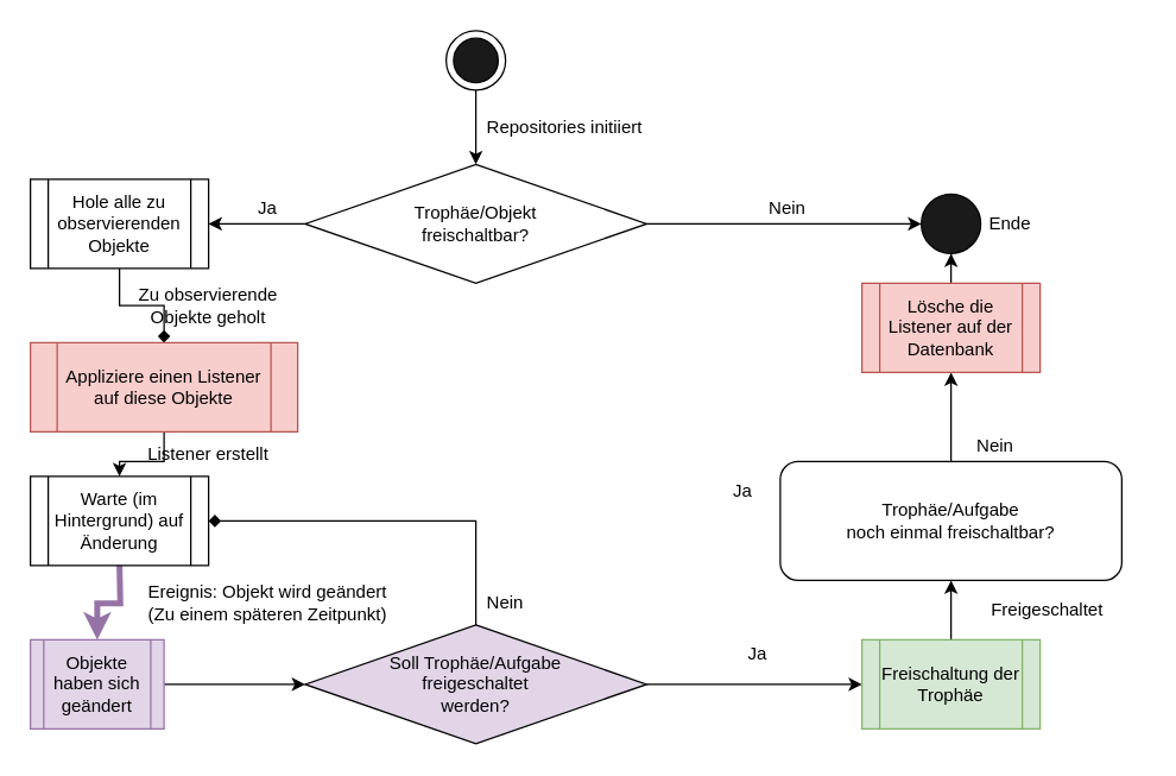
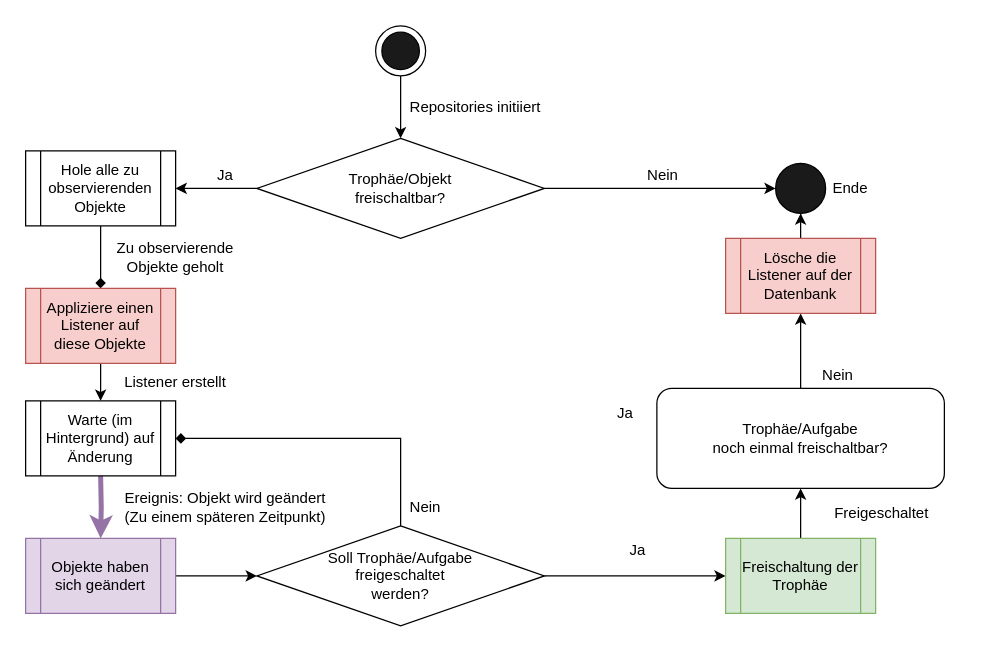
  <mxCell id="0" />
  <mxCell id="1" parent="0" />
  <mxCell id="2" style="edgeStyle=orthogonalEdgeStyle;rounded=0;orthogonalLoop=1;jettySize=auto;html=1;exitX=0.5;exitY=1;exitDx=0;exitDy=0;entryX=0.5;entryY=0;entryDx=0;entryDy=0;" parent="1" source="3" target="7" edge="1"><mxGeometry relative="1" as="geometry" /></mxCell>
  <mxCell id="3" value="" style="ellipse;whiteSpace=wrap;html=1;aspect=fixed;" parent="1" vertex="1"><mxGeometry x="300" y="20" width="40" height="40" as="geometry" /></mxCell>
  <mxCell id="4" value="" style="ellipse;whiteSpace=wrap;html=1;aspect=fixed;fillColor=#1A1A1A;" parent="1" vertex="1"><mxGeometry x="305" y="25" width="30" height="30" as="geometry" /></mxCell>
  <mxCell id="5" style="edgeStyle=orthogonalEdgeStyle;rounded=0;orthogonalLoop=1;jettySize=auto;html=1;entryX=0;entryY=0.5;entryDx=0;entryDy=0;" parent="1" source="7" target="9" edge="1"><mxGeometry relative="1" as="geometry" /></mxCell>
  <mxCell id="6" style="edgeStyle=orthogonalEdgeStyle;rounded=0;orthogonalLoop=1;jettySize=auto;html=1;entryX=1;entryY=0.5;entryDx=0;entryDy=0;" parent="1" source="7" target="12" edge="1"><mxGeometry relative="1" as="geometry" /></mxCell>
  <mxCell id="7" value="Trophäe/Objekt&lt;br&gt;freischaltbar?" style="rhombus;whiteSpace=wrap;html=1;fillColor=#FFFFFF;" parent="1" vertex="1"><mxGeometry x="205" y="110" width="230" height="80" as="geometry" /></mxCell>
  <mxCell id="8" value="Repositories initiiert" style="text;html=1;strokeColor=none;fillColor=none;align=center;verticalAlign=middle;whiteSpace=wrap;rounded=0;" parent="1" vertex="1"><mxGeometry x="325" y="70" width="110" height="30" as="geometry" /></mxCell>
  <mxCell id="9" value="" style="ellipse;whiteSpace=wrap;html=1;aspect=fixed;fillColor=#1A1A1A;" parent="1" vertex="1"><mxGeometry x="620" y="130" width="40" height="40" as="geometry" /></mxCell>
  <mxCell id="10" value="Nein" style="text;html=1;strokeColor=none;fillColor=none;align=center;verticalAlign=middle;whiteSpace=wrap;rounded=0;" parent="1" vertex="1"><mxGeometry x="510" y="130" width="40" height="20" as="geometry" /></mxCell>
  <mxCell id="11" style="edgeStyle=orthogonalEdgeStyle;rounded=0;orthogonalLoop=1;jettySize=auto;html=1;entryX=0.5;entryY=0;entryDx=0;entryDy=0;startArrow=none;startFill=0;endArrow=diamond;" parent="1" source="12" target="15" edge="1"><mxGeometry relative="1" as="geometry" /></mxCell>
  <mxCell id="12" value="Hole alle zu observierenden Objekte" style="shape=process;whiteSpace=wrap;html=1;backgroundOutline=1;" parent="1" vertex="1"><mxGeometry x="20" y="120" width="120" height="60" as="geometry" /></mxCell>
  <mxCell id="13" style="edgeStyle=orthogonalEdgeStyle;rounded=0;orthogonalLoop=1;jettySize=auto;html=1;entryX=0.5;entryY=0;entryDx=0;entryDy=0;startArrow=none;startFill=0;strokeWidth=4;fillColor=#e1d5e7;strokeColor=#9673a6;" parent="1" target="17" edge="1"><mxGeometry relative="1" as="geometry"><mxPoint x="80" y="380" as="sourcePoint" /></mxGeometry></mxCell>
  <mxCell id="14" style="edgeStyle=orthogonalEdgeStyle;rounded=0;orthogonalLoop=1;jettySize=auto;html=1;entryX=0.5;entryY=0;entryDx=0;entryDy=0;startArrow=none;startFill=0;strokeWidth=1;" parent="1" source="15" target="26" edge="1"><mxGeometry relative="1" as="geometry" /></mxCell>
- <mxCell id="15" value="Appliziere einen Listener auf diese Objekte" style="shape=process;whiteSpace=wrap;html=1;backgroundOutline=1;fillColor=#f8cecc;strokeColor=#b85450;" parent="1" vertex="1"><mxGeometry x="20" y="230" width="180" height="60" as="geometry" /></mxCell>
+ <mxCell id="15" value="Appliziere einen Listener auf diese Objekte" style="shape=process;whiteSpace=wrap;html=1;backgroundOutline=1;fillColor=#f8cecc;strokeColor=#b85450;" parent="1" vertex="1"><mxGeometry x="20" y="230" width="120" height="60" as="geometry" /></mxCell>
  <mxCell id="16" style="edgeStyle=orthogonalEdgeStyle;rounded=0;orthogonalLoop=1;jettySize=auto;html=1;entryX=0;entryY=0.5;entryDx=0;entryDy=0;startArrow=none;startFill=0;strokeWidth=1;" parent="1" source="17" target="22" edge="1"><mxGeometry relative="1" as="geometry" /></mxCell>
- <mxCell id="17" value="Objekte haben sich geändert" style="shape=process;whiteSpace=wrap;html=1;backgroundOutline=1;fillColor=#e1d5e7;strokeColor=#9673a6;" parent="1" vertex="1"><mxGeometry x="20" y="430" width="90" height="60" as="geometry" /></mxCell>
+ <mxCell id="17" value="Objekte haben sich geändert" style="shape=process;whiteSpace=wrap;html=1;backgroundOutline=1;fillColor=#e1d5e7;strokeColor=#9673a6;" parent="1" vertex="1"><mxGeometry x="20" y="430" width="120" height="60" as="geometry" /></mxCell>
  <mxCell id="18" value="Ereignis: Objekt wird geändert&lt;br&gt;(Zu einem späteren Zeitpunkt)" style="text;html=1;strokeColor=none;fillColor=none;align=center;verticalAlign=middle;whiteSpace=wrap;rounded=0;" parent="1" vertex="1"><mxGeometry x="90" y="400" width="180" height="10" as="geometry" /></mxCell>
  <mxCell id="19" value="Ende" style="text;html=1;strokeColor=none;fillColor=none;align=center;verticalAlign=middle;whiteSpace=wrap;rounded=0;" parent="1" vertex="1"><mxGeometry x="660" y="140" width="40" height="20" as="geometry" /></mxCell>
  <mxCell id="20" style="edgeStyle=orthogonalEdgeStyle;rounded=0;orthogonalLoop=1;jettySize=auto;html=1;entryX=0;entryY=0.5;entryDx=0;entryDy=0;startArrow=none;startFill=0;strokeWidth=1;" parent="1" source="22" target="24" edge="1"><mxGeometry relative="1" as="geometry" /></mxCell>
  <mxCell id="21" style="edgeStyle=orthogonalEdgeStyle;rounded=0;orthogonalLoop=1;jettySize=auto;html=1;entryX=1;entryY=0.5;entryDx=0;entryDy=0;startArrow=none;startFill=0;strokeWidth=1;endArrow=diamond;" parent="1" source="22" target="26" edge="1"><mxGeometry relative="1" as="geometry"><Array as="points"><mxPoint x="320" y="350" /></Array></mxGeometry></mxCell>
- <mxCell id="22" value="Soll Trophäe/Aufgabe &lt;br&gt;freigeschaltet&lt;br&gt;werden?" style="rhombus;whiteSpace=wrap;html=1;fillColor=#e1d5e7;" parent="1" vertex="1"><mxGeometry x="205" y="420" width="230" height="80" as="geometry" /></mxCell>
+ <mxCell id="22" value="Soll Trophäe/Aufgabe &lt;br&gt;freigeschaltet&lt;br&gt;werden?" style="rhombus;whiteSpace=wrap;html=1;fillColor=#FFFFFF;" parent="1" vertex="1"><mxGeometry x="205" y="420" width="230" height="80" as="geometry" /></mxCell>
  <mxCell id="23" style="edgeStyle=orthogonalEdgeStyle;rounded=0;orthogonalLoop=1;jettySize=auto;html=1;entryX=0.5;entryY=1;entryDx=0;entryDy=0;startArrow=none;startFill=0;strokeWidth=1;" parent="1" source="24" target="29" edge="1"><mxGeometry relative="1" as="geometry" /></mxCell>
  <mxCell id="24" value="Freischaltung der Trophäe" style="shape=process;whiteSpace=wrap;html=1;backgroundOutline=1;fillColor=#d5e8d4;strokeColor=#82b366;" parent="1" vertex="1"><mxGeometry x="580" y="430" width="120" height="60" as="geometry" /></mxCell>
  <mxCell id="25" value="Ja" style="text;html=1;strokeColor=none;fillColor=none;align=center;verticalAlign=middle;whiteSpace=wrap;rounded=0;" parent="1" vertex="1"><mxGeometry x="490" y="430" width="40" height="20" as="geometry" /></mxCell>
  <mxCell id="26" value="Warte (im Hintergrund) auf Änderung" style="shape=process;whiteSpace=wrap;html=1;backgroundOutline=1;fillColor=#FFFFFF;" parent="1" vertex="1"><mxGeometry x="20" y="320" width="120" height="60" as="geometry" /></mxCell>
  <mxCell id="27" value="Nein" style="text;html=1;strokeColor=none;fillColor=none;align=center;verticalAlign=middle;whiteSpace=wrap;rounded=0;" parent="1" vertex="1"><mxGeometry x="320" y="395" width="40" height="20" as="geometry" /></mxCell>
  <mxCell id="28" style="edgeStyle=orthogonalEdgeStyle;rounded=0;orthogonalLoop=1;jettySize=auto;html=1;exitX=0.5;exitY=0;exitDx=0;exitDy=0;entryX=0.5;entryY=1;entryDx=0;entryDy=0;startArrow=none;startFill=0;strokeWidth=1;" parent="1" source="29" target="32" edge="1"><mxGeometry relative="1" as="geometry" /></mxCell>
  <mxCell id="29" value="Trophäe/Aufgabe&lt;br&gt;noch einmal freischaltbar?" style="whiteSpace=wrap;html=1;fillColor=#FFFFFF;rounded=1;" parent="1" vertex="1"><mxGeometry x="525" y="310" width="230" height="80" as="geometry" /></mxCell>
  <mxCell id="30" value="Ja" style="text;html=1;strokeColor=none;fillColor=none;align=center;verticalAlign=middle;whiteSpace=wrap;rounded=0;" parent="1" vertex="1"><mxGeometry x="160" y="130" width="40" height="20" as="geometry" /></mxCell>
  <mxCell id="31" style="edgeStyle=orthogonalEdgeStyle;rounded=0;orthogonalLoop=1;jettySize=auto;html=1;entryX=0.5;entryY=1;entryDx=0;entryDy=0;startArrow=none;startFill=0;strokeWidth=1;" parent="1" source="32" target="9" edge="1"><mxGeometry relative="1" as="geometry" /></mxCell>
  <mxCell id="32" value="Lösche die Listener auf der Datenbank" style="shape=process;whiteSpace=wrap;html=1;backgroundOutline=1;fillColor=#f8cecc;strokeColor=#b85450;" parent="1" vertex="1"><mxGeometry x="580" y="190" width="120" height="60" as="geometry" /></mxCell>
  <mxCell id="33" value="Ja" style="text;html=1;strokeColor=none;fillColor=none;align=center;verticalAlign=middle;whiteSpace=wrap;rounded=0;" parent="1" vertex="1"><mxGeometry x="480" y="320" width="40" height="20" as="geometry" /></mxCell>
  <mxCell id="34" value="Nein" style="text;html=1;strokeColor=none;fillColor=none;align=center;verticalAlign=middle;whiteSpace=wrap;rounded=0;" parent="1" vertex="1"><mxGeometry x="650" y="290" width="40" height="20" as="geometry" /></mxCell>
  <mxCell id="35" value="Listener erstellt" style="text;html=1;strokeColor=none;fillColor=none;align=center;verticalAlign=middle;whiteSpace=wrap;rounded=0;" parent="1" vertex="1"><mxGeometry x="75" y="300" width="130" height="10" as="geometry" /></mxCell>
  <mxCell id="36" value="Zu observierende Objekte geholt" style="text;html=1;strokeColor=none;fillColor=none;align=center;verticalAlign=middle;whiteSpace=wrap;rounded=0;" parent="1" vertex="1"><mxGeometry x="75" y="200" width="130" height="10" as="geometry" /></mxCell>
  <mxCell id="37" value="Freigeschaltet" style="text;html=1;strokeColor=none;fillColor=none;align=center;verticalAlign=middle;whiteSpace=wrap;rounded=0;" parent="1" vertex="1"><mxGeometry x="640" y="405" width="130" height="10" as="geometry" /></mxCell>
